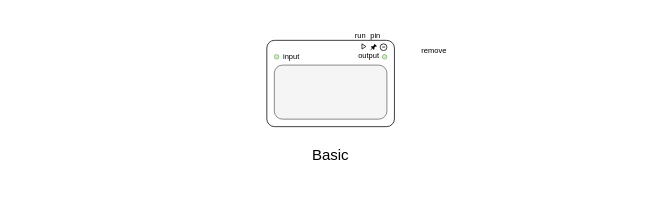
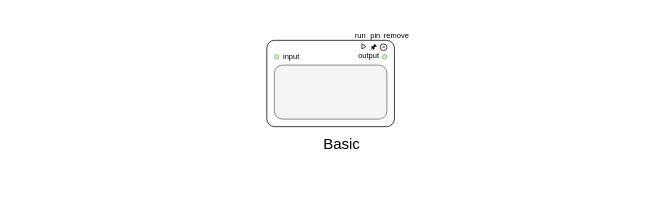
  <mxCell id="0" />
  <mxCell id="1" parent="0" />
  <mxCell id="2" value="" style="rounded=0;whiteSpace=wrap;html=1;fillColor=default;strokeColor=none;" vertex="1" parent="1"><mxGeometry x="20" y="20" width="840" height="220" as="geometry" /></mxCell>
  <mxCell id="3" value="" style="rounded=1;whiteSpace=wrap;html=1;arcSize=9;" vertex="1" parent="1"><mxGeometry x="355" y="53" width="170" height="115" as="geometry" /></mxCell>
  <mxCell id="4" value="" style="rounded=1;whiteSpace=wrap;html=1;fillColor=#f5f5f5;fontColor=#333333;strokeColor=#666666;" vertex="1" parent="1"><mxGeometry x="365" y="86" width="150" height="72" as="geometry" /></mxCell>
- <mxCell id="5" value="&lt;font style=&quot;font-size: 20px;&quot;&gt;Basic&lt;/font&gt;" style="text;html=1;strokeColor=none;fillColor=none;align=center;verticalAlign=middle;whiteSpace=wrap;rounded=0;" vertex="1" parent="1"><mxGeometry x="385" y="190" width="110" height="30" as="geometry" /></mxCell>
+ <mxCell id="5" value="&lt;font style=&quot;font-size: 20px;&quot;&gt;Basic&lt;/font&gt;" style="text;html=1;strokeColor=none;fillColor=none;align=center;verticalAlign=middle;whiteSpace=wrap;rounded=0;" vertex="1" parent="1"><mxGeometry x="400" y="175" width="110" height="30" as="geometry" /></mxCell>
  <mxCell id="6" value="" style="ellipse;whiteSpace=wrap;html=1;aspect=fixed;fillColor=#d5e8d4;strokeColor=#82b366;" vertex="1" parent="1"><mxGeometry x="365" y="72" width="6" height="6" as="geometry" /></mxCell>
  <mxCell id="7" value="" style="ellipse;whiteSpace=wrap;html=1;aspect=fixed;fillColor=#d5e8d4;strokeColor=#82b366;" vertex="1" parent="1"><mxGeometry x="509" y="72" width="6" height="6" as="geometry" /></mxCell>
  <mxCell id="8" value="&lt;font style=&quot;font-size: 10px;&quot;&gt;input&lt;/font&gt;" style="text;html=1;strokeColor=none;fillColor=none;align=left;verticalAlign=middle;whiteSpace=wrap;rounded=0;" vertex="1" parent="1"><mxGeometry x="375" y="60" width="30" height="30" as="geometry" /></mxCell>
  <mxCell id="9" value="&lt;span style=&quot;font-size: 10px;&quot;&gt;output&lt;/span&gt;" style="text;html=1;strokeColor=none;fillColor=none;align=right;verticalAlign=middle;whiteSpace=wrap;rounded=0;" vertex="1" parent="1"><mxGeometry x="477" y="58" width="30" height="30" as="geometry" /></mxCell>
  <mxCell id="10" value="" style="triangle;whiteSpace=wrap;html=1;fontSize=10;" vertex="1" parent="1"><mxGeometry x="481.75" y="57.67" width="5.25" height="7" as="geometry" /></mxCell>
  <mxCell id="11" value="" style="sketch=0;pointerEvents=1;shadow=0;dashed=0;html=1;strokeColor=none;fillColor=#000000;labelPosition=center;verticalLabelPosition=bottom;verticalAlign=top;outlineConnect=0;align=center;shape=mxgraph.office.concepts.pin;fontSize=10;rotation=45;" vertex="1" parent="1"><mxGeometry x="493.41" y="57.67" width="6" height="10.25" as="geometry" /></mxCell>
  <mxCell id="12" value="" style="group" vertex="1" connectable="0" parent="1"><mxGeometry x="506" y="57.67" width="9" height="9" as="geometry" /></mxCell>
  <mxCell id="13" value="" style="ellipse;whiteSpace=wrap;html=1;aspect=fixed;fontSize=10;fillColor=none;" vertex="1" parent="12"><mxGeometry width="9" height="9" as="geometry" /></mxCell>
  <mxCell id="14" value="" style="endArrow=none;html=1;fontSize=10;startSize=1;endSize=1;" edge="1" parent="12"><mxGeometry width="50" height="50" relative="1" as="geometry"><mxPoint x="2.739" y="4.277" as="sourcePoint" /><mxPoint x="6.652" y="4.304" as="targetPoint" /></mxGeometry></mxCell>
  <mxCell id="15" value="&lt;font style=&quot;font-size: 10px;&quot;&gt;run&lt;/font&gt;" style="text;html=1;strokeColor=none;fillColor=none;align=center;verticalAlign=middle;whiteSpace=wrap;rounded=0;fontSize=20;" vertex="1" parent="1"><mxGeometry x="467.41" y="30" width="26" height="23" as="geometry" /></mxCell>
  <mxCell id="16" value="&lt;font style=&quot;font-size: 10px;&quot;&gt;pin&lt;/font&gt;" style="text;html=1;strokeColor=none;fillColor=none;align=center;verticalAlign=middle;whiteSpace=wrap;rounded=0;fontSize=20;" vertex="1" parent="1"><mxGeometry x="487" y="30" width="26" height="23" as="geometry" /></mxCell>
- <mxCell id="17" value="&lt;font style=&quot;font-size: 10px;&quot;&gt;remove&lt;/font&gt;" style="text;html=1;strokeColor=none;fillColor=none;align=center;verticalAlign=middle;whiteSpace=wrap;rounded=0;fontSize=20;" vertex="1" parent="1"><mxGeometry x="565" y="50" width="26" height="23" as="geometry" /></mxCell>
+ <mxCell id="17" value="&lt;font style=&quot;font-size: 10px;&quot;&gt;remove&lt;/font&gt;" style="text;html=1;strokeColor=none;fillColor=none;align=center;verticalAlign=middle;whiteSpace=wrap;rounded=0;fontSize=20;" vertex="1" parent="1"><mxGeometry x="515" y="30" width="26" height="23" as="geometry" /></mxCell>
